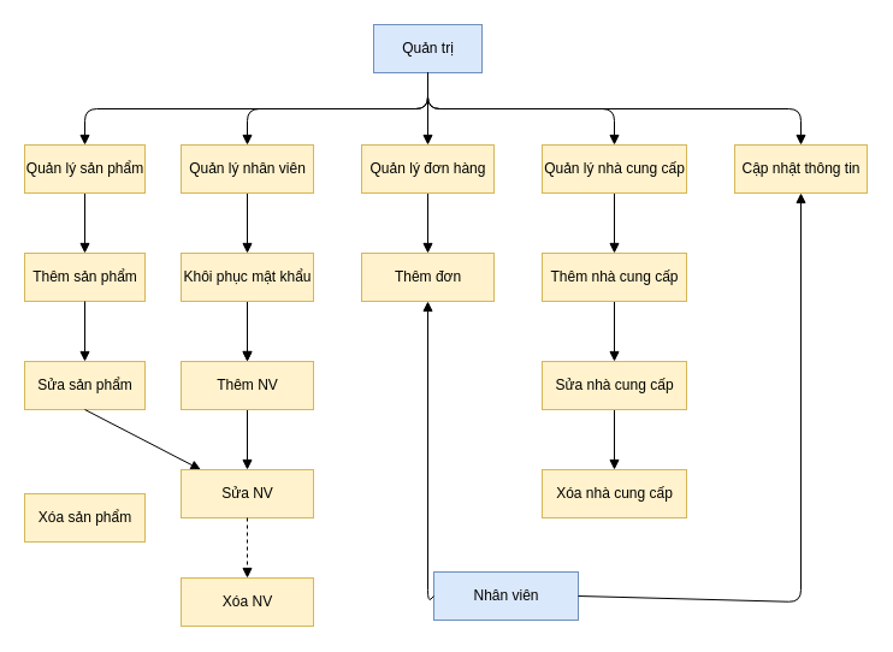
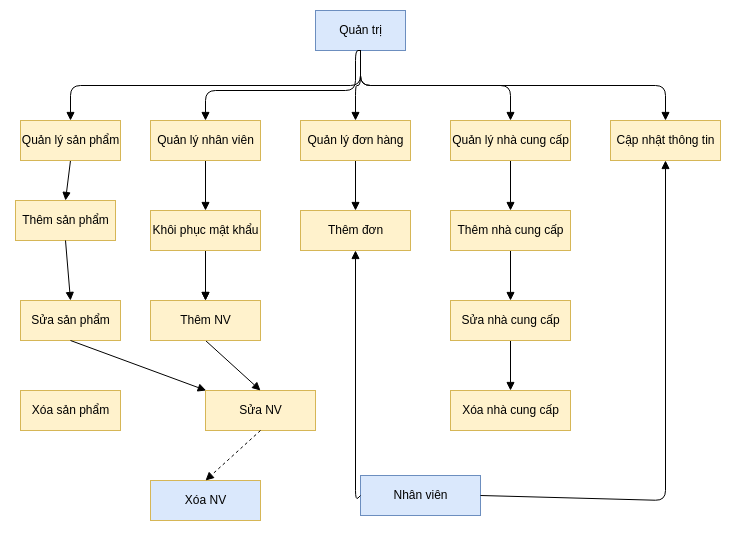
  <mxCell id="0" />
  <mxCell id="1" parent="0" />
- <mxCell id="2" value="Quản trị" style="html=1;fillColor=#dae8fc;strokeColor=#6c8ebf;" parent="1" vertex="1"><mxGeometry x="310" y="20" width="90" height="40" as="geometry" /></mxCell>
+ <mxCell id="2" value="Quản trị" style="html=1;fillColor=#dae8fc;strokeColor=#6c8ebf;" parent="1" vertex="1"><mxGeometry x="315" y="10" width="90" height="40" as="geometry" /></mxCell>
  <mxCell id="3" value="Quản lý sản phẩm" style="html=1;" parent="1" vertex="1"><mxGeometry x="20" y="120" width="100" height="40" as="geometry" /></mxCell>
  <mxCell id="4" value="Quản lý nhân viên" style="html=1;" parent="1" vertex="1"><mxGeometry x="150" y="120" width="110" height="40" as="geometry" /></mxCell>
  <mxCell id="5" value="Quản lý đơn hàng" style="html=1;" parent="1" vertex="1"><mxGeometry x="300" y="120" width="110" height="40" as="geometry" /></mxCell>
  <mxCell id="6" value="Cập nhật thông tin" style="html=1;" parent="1" vertex="1"><mxGeometry x="610" y="120" width="110" height="40" as="geometry" /></mxCell>
  <mxCell id="7" value="Quản lý nhà cung cấp" style="html=1;" parent="1" vertex="1"><mxGeometry x="450" y="120" width="120" height="40" as="geometry" /></mxCell>
  <mxCell id="8" value="" style="endArrow=block;endFill=1;html=1;edgeStyle=orthogonalEdgeStyle;align=left;verticalAlign=top;exitX=0.5;exitY=1;exitDx=0;exitDy=0;entryX=0.5;entryY=0;entryDx=0;entryDy=0;" parent="1" source="2" target="3" edge="1"><mxGeometry x="-1" relative="1" as="geometry"><mxPoint x="310" y="220" as="sourcePoint" /><mxPoint x="470" y="220" as="targetPoint" /></mxGeometry></mxCell>
  <mxCell id="9" value="" style="endArrow=block;endFill=1;html=1;edgeStyle=orthogonalEdgeStyle;align=left;verticalAlign=top;exitX=0.5;exitY=1;exitDx=0;exitDy=0;entryX=0.5;entryY=0;entryDx=0;entryDy=0;" parent="1" source="2" target="4" edge="1"><mxGeometry x="-1" relative="1" as="geometry"><mxPoint x="650" y="270" as="sourcePoint" /><mxPoint x="205" y="0" as="targetPoint" /><Array as="points"><mxPoint x="355" y="90" /><mxPoint x="205" y="90" /></Array></mxGeometry></mxCell>
  <mxCell id="10" value="" style="endArrow=block;endFill=1;html=1;edgeStyle=orthogonalEdgeStyle;align=left;verticalAlign=top;exitX=0.5;exitY=1;exitDx=0;exitDy=0;entryX=0.5;entryY=0;entryDx=0;entryDy=0;" parent="1" source="2" target="5" edge="1"><mxGeometry x="-1" relative="1" as="geometry"><mxPoint x="310" y="220" as="sourcePoint" /><mxPoint x="470" y="220" as="targetPoint" /></mxGeometry></mxCell>
  <mxCell id="11" value="" style="endArrow=block;endFill=1;html=1;edgeStyle=orthogonalEdgeStyle;align=left;verticalAlign=top;entryX=0.5;entryY=0;entryDx=0;entryDy=0;exitX=0.5;exitY=1;exitDx=0;exitDy=0;" parent="1" source="2" target="7" edge="1"><mxGeometry x="-1" relative="1" as="geometry"><mxPoint x="310" y="220" as="sourcePoint" /><mxPoint x="470" y="220" as="targetPoint" /></mxGeometry></mxCell>
  <mxCell id="12" value="" style="endArrow=block;endFill=1;html=1;edgeStyle=orthogonalEdgeStyle;align=left;verticalAlign=top;exitX=0.5;exitY=1;exitDx=0;exitDy=0;entryX=0.5;entryY=0;entryDx=0;entryDy=0;" parent="1" source="2" target="6" edge="1"><mxGeometry x="-1" relative="1" as="geometry"><mxPoint x="310" y="220" as="sourcePoint" /><mxPoint x="470" y="220" as="targetPoint" /></mxGeometry></mxCell>
  <mxCell id="13" value="Khôi phục mật khẩu" style="html=1;" vertex="1" parent="1"><mxGeometry x="150" y="210" width="110" height="40" as="geometry" /></mxCell>
  <mxCell id="14" value="" style="html=1;verticalAlign=bottom;endArrow=block;exitX=0.5;exitY=1;exitDx=0;exitDy=0;entryX=0.5;entryY=0;entryDx=0;entryDy=0;" edge="1" parent="1" source="4" target="13"><mxGeometry width="80" relative="1" as="geometry"><mxPoint x="210" y="370" as="sourcePoint" /><mxPoint x="410" y="370" as="targetPoint" /></mxGeometry></mxCell>
- <mxCell id="15" value="Thêm sản phẩm" style="html=1;fillColor=#fff2cc;strokeColor=#d6b656;" vertex="1" parent="1"><mxGeometry x="20" y="210" width="100" height="40" as="geometry" /></mxCell>
+ <mxCell id="15" value="Thêm sản phẩm" style="html=1;fillColor=#fff2cc;strokeColor=#d6b656;" vertex="1" parent="1"><mxGeometry x="15" y="200" width="100" height="40" as="geometry" /></mxCell>
  <mxCell id="16" value="Sửa sản phẩm" style="html=1;fillColor=#fff2cc;strokeColor=#d6b656;" vertex="1" parent="1"><mxGeometry x="20" y="300" width="100" height="40" as="geometry" /></mxCell>
- <mxCell id="17" value="Xóa sản phẩm" style="html=1;fillColor=#fff2cc;strokeColor=#d6b656;" vertex="1" parent="1"><mxGeometry x="20" y="410" width="100" height="40" as="geometry" /></mxCell>
+ <mxCell id="17" value="Xóa sản phẩm" style="html=1;fillColor=#fff2cc;strokeColor=#d6b656;" vertex="1" parent="1"><mxGeometry x="20" y="390" width="100" height="40" as="geometry" /></mxCell>
  <mxCell id="18" value="" style="html=1;verticalAlign=bottom;endArrow=block;exitX=0.5;exitY=1;exitDx=0;exitDy=0;entryX=0.5;entryY=0;entryDx=0;entryDy=0;" edge="1" parent="1" source="3" target="15"><mxGeometry width="80" relative="1" as="geometry"><mxPoint x="330" y="370" as="sourcePoint" /><mxPoint x="410" y="370" as="targetPoint" /></mxGeometry></mxCell>
  <mxCell id="19" value="" style="html=1;verticalAlign=bottom;endArrow=block;exitX=0.5;exitY=1;exitDx=0;exitDy=0;entryX=0.5;entryY=0;entryDx=0;entryDy=0;" edge="1" parent="1" source="15" target="16"><mxGeometry width="80" relative="1" as="geometry"><mxPoint x="330" y="370" as="sourcePoint" /><mxPoint x="410" y="370" as="targetPoint" /></mxGeometry></mxCell>
  <mxCell id="20" value="" style="html=1;verticalAlign=bottom;endArrow=block;exitX=0.5;exitY=1;exitDx=0;exitDy=0;" edge="1" parent="1" source="16" target="23"><mxGeometry width="80" relative="1" as="geometry"><mxPoint x="330" y="370" as="sourcePoint" /><mxPoint x="410" y="370" as="targetPoint" /></mxGeometry></mxCell>
  <mxCell id="21" value="Thêm NV" style="html=1;" vertex="1" parent="1"><mxGeometry x="150" y="300" width="110" height="40" as="geometry" /></mxCell>
  <mxCell id="22" value="" style="html=1;verticalAlign=bottom;endArrow=block;exitX=0.5;exitY=1;exitDx=0;exitDy=0;entryX=0.5;entryY=0;entryDx=0;entryDy=0;" edge="1" parent="1" source="13" target="21"><mxGeometry width="80" relative="1" as="geometry"><mxPoint x="330" y="370" as="sourcePoint" /><mxPoint x="410" y="370" as="targetPoint" /></mxGeometry></mxCell>
- <mxCell id="23" value="Sửa NV" style="html=1;fillColor=#fff2cc;strokeColor=#d6b656;" vertex="1" parent="1"><mxGeometry x="150" y="390" width="110" height="40" as="geometry" /></mxCell>
+ <mxCell id="23" value="Sửa NV" style="html=1;fillColor=#fff2cc;strokeColor=#d6b656;" vertex="1" parent="1"><mxGeometry x="205" y="390" width="110" height="40" as="geometry" /></mxCell>
  <mxCell id="24" value="" style="html=1;verticalAlign=bottom;endArrow=block;exitX=0.5;exitY=1;exitDx=0;exitDy=0;entryX=0.5;entryY=0;entryDx=0;entryDy=0;" edge="1" parent="1" source="13" target="21"><mxGeometry width="80" relative="1" as="geometry"><mxPoint x="205" y="250" as="sourcePoint" /><mxPoint x="205" y="300" as="targetPoint" /><Array as="points"><mxPoint x="205" y="300" /></Array></mxGeometry></mxCell>
  <mxCell id="25" value="" style="html=1;verticalAlign=bottom;endArrow=block;exitX=0.5;exitY=1;exitDx=0;exitDy=0;entryX=0.5;entryY=0;entryDx=0;entryDy=0;" edge="1" parent="1" source="21" target="23"><mxGeometry width="80" relative="1" as="geometry"><mxPoint x="330" y="370" as="sourcePoint" /><mxPoint x="410" y="370" as="targetPoint" /></mxGeometry></mxCell>
- <mxCell id="26" value="Xóa NV" style="html=1;fillColor=#fff2cc;strokeColor=#d6b656;" vertex="1" parent="1"><mxGeometry x="150" y="480" width="110" height="40" as="geometry" /></mxCell>
+ <mxCell id="26" value="Xóa NV" style="html=1;fillColor=#dae8fc;strokeColor=#d6b656;" vertex="1" parent="1"><mxGeometry x="150" y="480" width="110" height="40" as="geometry" /></mxCell>
  <mxCell id="27" value="" style="html=1;verticalAlign=bottom;endArrow=block;exitX=0.5;exitY=1;exitDx=0;exitDy=0;entryX=0.5;entryY=0;entryDx=0;entryDy=0;dashed=1;" edge="1" parent="1" source="23" target="26"><mxGeometry width="80" relative="1" as="geometry"><mxPoint x="330" y="370" as="sourcePoint" /><mxPoint x="410" y="370" as="targetPoint" /></mxGeometry></mxCell>
  <mxCell id="28" value="Thêm đơn" style="html=1;" vertex="1" parent="1"><mxGeometry x="300" y="210" width="110" height="40" as="geometry" /></mxCell>
  <mxCell id="29" value="" style="html=1;verticalAlign=bottom;endArrow=block;exitX=0.5;exitY=1;exitDx=0;exitDy=0;entryX=0.5;entryY=0;entryDx=0;entryDy=0;" edge="1" parent="1" source="5" target="28"><mxGeometry width="80" relative="1" as="geometry"><mxPoint x="330" y="370" as="sourcePoint" /><mxPoint x="410" y="370" as="targetPoint" /></mxGeometry></mxCell>
  <mxCell id="30" value="Thêm nhà cung cấp" style="html=1;" vertex="1" parent="1"><mxGeometry x="450" y="210" width="120" height="40" as="geometry" /></mxCell>
  <mxCell id="31" value="Sửa nhà cung cấp" style="html=1;" vertex="1" parent="1"><mxGeometry x="450" y="300" width="120" height="40" as="geometry" /></mxCell>
  <mxCell id="32" value="Xóa nhà cung cấp" style="html=1;" vertex="1" parent="1"><mxGeometry x="450" y="390" width="120" height="40" as="geometry" /></mxCell>
  <mxCell id="33" value="" style="html=1;verticalAlign=bottom;endArrow=block;exitX=0.5;exitY=1;exitDx=0;exitDy=0;entryX=0.5;entryY=0;entryDx=0;entryDy=0;" edge="1" parent="1" source="7" target="30"><mxGeometry width="80" relative="1" as="geometry"><mxPoint x="330" y="370" as="sourcePoint" /><mxPoint x="410" y="370" as="targetPoint" /></mxGeometry></mxCell>
  <mxCell id="34" value="" style="html=1;verticalAlign=bottom;endArrow=block;exitX=0.5;exitY=1;exitDx=0;exitDy=0;entryX=0.5;entryY=0;entryDx=0;entryDy=0;" edge="1" parent="1" source="30" target="31"><mxGeometry width="80" relative="1" as="geometry"><mxPoint x="520" y="170" as="sourcePoint" /><mxPoint x="520" y="220" as="targetPoint" /></mxGeometry></mxCell>
  <mxCell id="35" value="" style="html=1;verticalAlign=bottom;endArrow=block;exitX=0.5;exitY=1;exitDx=0;exitDy=0;entryX=0.5;entryY=0;entryDx=0;entryDy=0;" edge="1" parent="1" source="31" target="32"><mxGeometry width="80" relative="1" as="geometry"><mxPoint x="530" y="180" as="sourcePoint" /><mxPoint x="540" y="370" as="targetPoint" /></mxGeometry></mxCell>
  <mxCell id="36" value="Nhân viên" style="html=1;fillColor=#dae8fc;strokeColor=#6c8ebf;" vertex="1" parent="1"><mxGeometry x="360" y="475" width="120" height="40" as="geometry" /></mxCell>
  <mxCell id="37" value="" style="html=1;verticalAlign=bottom;endArrow=block;entryX=0.5;entryY=1;entryDx=0;entryDy=0;exitX=0;exitY=0.5;exitDx=0;exitDy=0;" edge="1" parent="1" source="36" target="28"><mxGeometry width="80" relative="1" as="geometry"><mxPoint x="330" y="370" as="sourcePoint" /><mxPoint x="410" y="370" as="targetPoint" /><Array as="points"><mxPoint x="355" y="500" /></Array></mxGeometry></mxCell>
  <mxCell id="38" value="" style="html=1;verticalAlign=bottom;endArrow=block;entryX=0.5;entryY=1;entryDx=0;entryDy=0;exitX=1;exitY=0.5;exitDx=0;exitDy=0;" edge="1" parent="1" source="36" target="6"><mxGeometry width="80" relative="1" as="geometry"><mxPoint x="330" y="370" as="sourcePoint" /><mxPoint x="410" y="370" as="targetPoint" /><Array as="points"><mxPoint x="665" y="500" /></Array></mxGeometry></mxCell>
  <mxCell id="39" value="Quản lý sản phẩm" style="html=1;fillColor=#fff2cc;strokeColor=#d6b656;" vertex="1" parent="1"><mxGeometry x="20" y="120" width="100" height="40" as="geometry" /></mxCell>
  <mxCell id="40" value="Quản lý nhân viên" style="html=1;fillColor=#fff2cc;strokeColor=#d6b656;" vertex="1" parent="1"><mxGeometry x="150" y="120" width="110" height="40" as="geometry" /></mxCell>
  <mxCell id="41" value="Quản lý đơn hàng" style="html=1;fillColor=#fff2cc;strokeColor=#d6b656;" vertex="1" parent="1"><mxGeometry x="300" y="120" width="110" height="40" as="geometry" /></mxCell>
  <mxCell id="42" value="Quản lý nhà cung cấp" style="html=1;fillColor=#fff2cc;strokeColor=#d6b656;" vertex="1" parent="1"><mxGeometry x="450" y="120" width="120" height="40" as="geometry" /></mxCell>
  <mxCell id="43" value="Cập nhật thông tin" style="html=1;fillColor=#fff2cc;strokeColor=#d6b656;" vertex="1" parent="1"><mxGeometry x="610" y="120" width="110" height="40" as="geometry" /></mxCell>
  <mxCell id="44" value="Thêm nhà cung cấp" style="html=1;fillColor=#fff2cc;strokeColor=#d6b656;" vertex="1" parent="1"><mxGeometry x="450" y="210" width="120" height="40" as="geometry" /></mxCell>
  <mxCell id="45" value="Sửa nhà cung cấp" style="html=1;fillColor=#fff2cc;strokeColor=#d6b656;" vertex="1" parent="1"><mxGeometry x="450" y="300" width="120" height="40" as="geometry" /></mxCell>
  <mxCell id="46" value="Xóa nhà cung cấp" style="html=1;fillColor=#fff2cc;strokeColor=#d6b656;" vertex="1" parent="1"><mxGeometry x="450" y="390" width="120" height="40" as="geometry" /></mxCell>
  <mxCell id="47" value="Thêm đơn" style="html=1;fillColor=#fff2cc;strokeColor=#d6b656;" vertex="1" parent="1"><mxGeometry x="300" y="210" width="110" height="40" as="geometry" /></mxCell>
  <mxCell id="48" value="Khôi phục mật khẩu" style="html=1;fillColor=#fff2cc;strokeColor=#d6b656;" vertex="1" parent="1"><mxGeometry x="150" y="210" width="110" height="40" as="geometry" /></mxCell>
  <mxCell id="49" value="Thêm NV" style="html=1;fillColor=#fff2cc;strokeColor=#d6b656;" vertex="1" parent="1"><mxGeometry x="150" y="300" width="110" height="40" as="geometry" /></mxCell>
